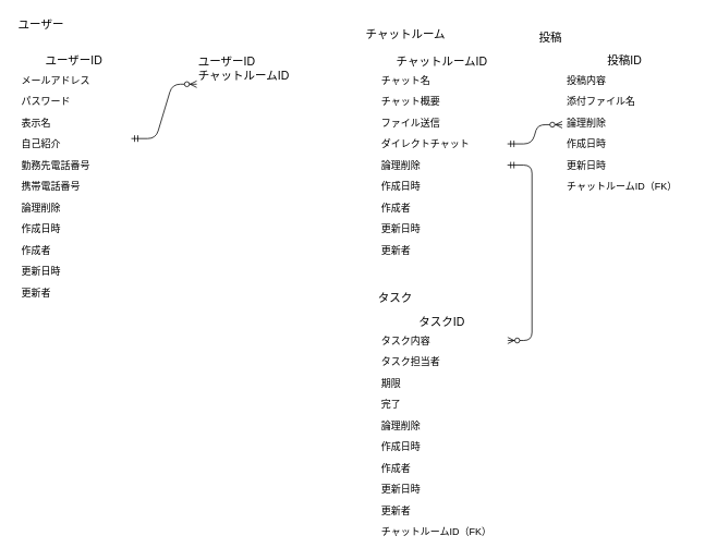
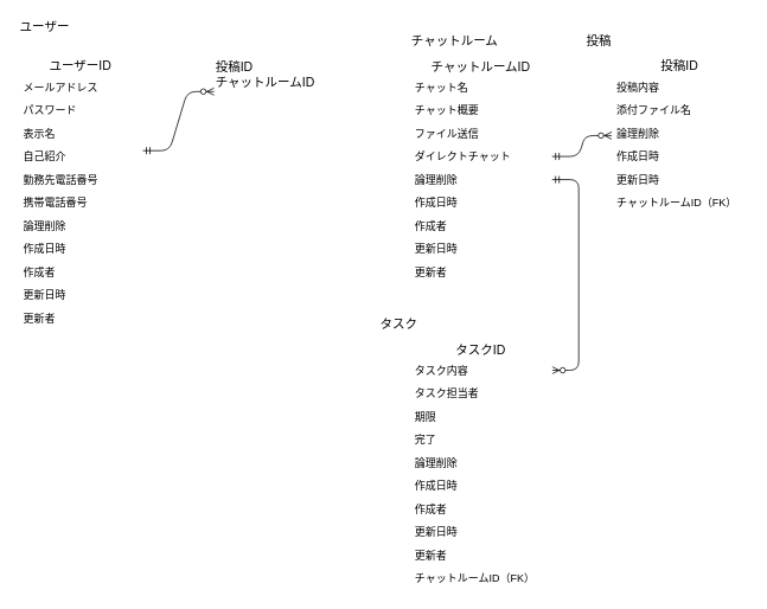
  <mxCell id="0" />
  <mxCell id="1" parent="0" />
  <mxCell id="2" value="" style="group" parent="1" vertex="1" connectable="0"><mxGeometry x="230" y="152" width="60" height="20" as="geometry" /></mxCell>
  <mxCell id="3" value="ユーザーID" style="swimlane;fontStyle=0;childLayout=stackLayout;horizontal=1;startSize=22;horizontalStack=0;resizeParent=1;resizeParentMax=0;resizeLast=0;collapsible=1;marginBottom=0;align=center;fontSize=14;rounded=0;shadow=0;glass=0;strokeColor=#FFFFFF;strokeWidth=1;fillColor=none;gradientColor=none;" parent="1" vertex="1"><mxGeometry y="62" width="140" height="308" as="geometry" x="20" /></mxCell>
  <mxCell id="4" value="メールアドレス" style="text;strokeColor=none;fillColor=none;spacingLeft=4;spacingRight=4;overflow=hidden;rotatable=0;points=[[0,0.5],[1,0.5]];portConstraint=eastwest;fontSize=12;" parent="3" vertex="1"><mxGeometry y="22" width="140" height="26" as="geometry" /></mxCell>
  <mxCell id="5" value="パスワード" style="text;strokeColor=none;fillColor=none;spacingLeft=4;spacingRight=4;overflow=hidden;rotatable=0;points=[[0,0.5],[1,0.5]];portConstraint=eastwest;fontSize=12;" parent="3" vertex="1"><mxGeometry y="48" width="140" height="26" as="geometry" /></mxCell>
  <mxCell id="6" value="表示名" style="text;strokeColor=none;fillColor=none;spacingLeft=4;spacingRight=4;overflow=hidden;rotatable=0;points=[[0,0.5],[1,0.5]];portConstraint=eastwest;fontSize=12;" parent="3" vertex="1"><mxGeometry y="74" width="140" height="26" as="geometry" /></mxCell>
  <mxCell id="7" value="自己紹介" style="text;strokeColor=none;fillColor=none;spacingLeft=4;spacingRight=4;overflow=hidden;rotatable=0;points=[[0,0.5],[1,0.5]];portConstraint=eastwest;fontSize=12;" parent="3" vertex="1"><mxGeometry y="100" width="140" height="26" as="geometry" /></mxCell>
  <mxCell id="8" value="勤務先電話番号" style="text;strokeColor=none;fillColor=none;spacingLeft=4;spacingRight=4;overflow=hidden;rotatable=0;points=[[0,0.5],[1,0.5]];portConstraint=eastwest;fontSize=12;" parent="3" vertex="1"><mxGeometry y="126" width="140" height="26" as="geometry" /></mxCell>
  <mxCell id="9" value="携帯電話番号" style="text;strokeColor=none;fillColor=none;spacingLeft=4;spacingRight=4;overflow=hidden;rotatable=0;points=[[0,0.5],[1,0.5]];portConstraint=eastwest;fontSize=12;" parent="3" vertex="1"><mxGeometry y="152" width="140" height="26" as="geometry" /></mxCell>
  <mxCell id="10" value="論理削除" style="text;strokeColor=none;fillColor=none;spacingLeft=4;spacingRight=4;overflow=hidden;rotatable=0;points=[[0,0.5],[1,0.5]];portConstraint=eastwest;fontSize=12;" parent="3" vertex="1"><mxGeometry y="178" width="140" height="26" as="geometry" /></mxCell>
  <mxCell id="11" value="作成日時" style="text;strokeColor=none;fillColor=none;spacingLeft=4;spacingRight=4;overflow=hidden;rotatable=0;points=[[0,0.5],[1,0.5]];portConstraint=eastwest;fontSize=12;" vertex="1" parent="3"><mxGeometry y="204" width="140" height="26" as="geometry" /></mxCell>
  <mxCell id="12" value="作成者" style="text;strokeColor=none;fillColor=none;spacingLeft=4;spacingRight=4;overflow=hidden;rotatable=0;points=[[0,0.5],[1,0.5]];portConstraint=eastwest;fontSize=12;" vertex="1" parent="3"><mxGeometry y="230" width="140" height="26" as="geometry" /></mxCell>
  <mxCell id="13" value="更新日時" style="text;strokeColor=none;fillColor=none;spacingLeft=4;spacingRight=4;overflow=hidden;rotatable=0;points=[[0,0.5],[1,0.5]];portConstraint=eastwest;fontSize=12;" vertex="1" parent="3"><mxGeometry y="256" width="140" height="26" as="geometry" /></mxCell>
  <mxCell id="14" value="更新者" style="text;strokeColor=none;fillColor=none;spacingLeft=4;spacingRight=4;overflow=hidden;rotatable=0;points=[[0,0.5],[1,0.5]];portConstraint=eastwest;fontSize=12;" vertex="1" parent="3"><mxGeometry y="282" width="140" height="26" as="geometry" /></mxCell>
  <mxCell id="15" value="チャットルームID" style="swimlane;fontStyle=0;childLayout=stackLayout;horizontal=1;startSize=22;horizontalStack=0;resizeParent=1;resizeParentMax=0;resizeLast=0;collapsible=1;marginBottom=0;align=center;fontSize=14;rounded=0;shadow=0;glass=0;strokeColor=#FFFFFF;strokeWidth=1;fillColor=none;gradientColor=none;" parent="1" vertex="1"><mxGeometry x="460" y="62.5" width="160" height="256" as="geometry" /></mxCell>
  <mxCell id="16" value="チャット名" style="text;strokeColor=none;fillColor=none;spacingLeft=4;spacingRight=4;overflow=hidden;rotatable=0;points=[[0,0.5],[1,0.5]];portConstraint=eastwest;fontSize=12;" parent="15" vertex="1"><mxGeometry y="22" width="160" height="26" as="geometry" /></mxCell>
  <mxCell id="17" value="チャット概要" style="text;strokeColor=none;fillColor=none;spacingLeft=4;spacingRight=4;overflow=hidden;rotatable=0;points=[[0,0.5],[1,0.5]];portConstraint=eastwest;fontSize=12;" parent="15" vertex="1"><mxGeometry y="48" width="160" height="26" as="geometry" /></mxCell>
  <mxCell id="18" value="ファイル送信" style="text;strokeColor=none;fillColor=none;spacingLeft=4;spacingRight=4;overflow=hidden;rotatable=0;points=[[0,0.5],[1,0.5]];portConstraint=eastwest;fontSize=12;" parent="15" vertex="1"><mxGeometry y="74" width="160" height="26" as="geometry" /></mxCell>
  <mxCell id="19" value="ダイレクトチャット" style="text;strokeColor=none;fillColor=none;spacingLeft=4;spacingRight=4;overflow=hidden;rotatable=0;points=[[0,0.5],[1,0.5]];portConstraint=eastwest;fontSize=12;" parent="15" vertex="1"><mxGeometry y="100" width="160" height="26" as="geometry" /></mxCell>
  <mxCell id="20" value="論理削除" style="text;strokeColor=none;fillColor=none;spacingLeft=4;spacingRight=4;overflow=hidden;rotatable=0;points=[[0,0.5],[1,0.5]];portConstraint=eastwest;fontSize=12;" parent="15" vertex="1"><mxGeometry y="126" width="160" height="26" as="geometry" /></mxCell>
  <mxCell id="21" value="作成日時" style="text;strokeColor=none;fillColor=none;spacingLeft=4;spacingRight=4;overflow=hidden;rotatable=0;points=[[0,0.5],[1,0.5]];portConstraint=eastwest;fontSize=12;" parent="15" vertex="1"><mxGeometry y="152" width="160" height="26" as="geometry" /></mxCell>
  <mxCell id="22" value="作成者" style="text;strokeColor=none;fillColor=none;spacingLeft=4;spacingRight=4;overflow=hidden;rotatable=0;points=[[0,0.5],[1,0.5]];portConstraint=eastwest;fontSize=12;" parent="15" vertex="1"><mxGeometry y="178" width="160" height="26" as="geometry" /></mxCell>
  <mxCell id="23" value="更新日時" style="text;strokeColor=none;fillColor=none;spacingLeft=4;spacingRight=4;overflow=hidden;rotatable=0;points=[[0,0.5],[1,0.5]];portConstraint=eastwest;fontSize=12;" vertex="1" parent="15"><mxGeometry y="204" width="160" height="26" as="geometry" /></mxCell>
  <mxCell id="24" value="更新者" style="text;strokeColor=none;fillColor=none;spacingLeft=4;spacingRight=4;overflow=hidden;rotatable=0;points=[[0,0.5],[1,0.5]];portConstraint=eastwest;fontSize=12;" vertex="1" parent="15"><mxGeometry y="230" width="160" height="26" as="geometry" /></mxCell>
- <mxCell id="25" value="ユーザーID&#10;チャットルームID" style="swimlane;fontStyle=0;childLayout=stackLayout;horizontal=1;startSize=40;horizontalStack=0;resizeParent=1;resizeParentMax=0;resizeLast=0;collapsible=1;marginBottom=0;align=left;fontSize=14;rounded=0;shadow=0;glass=0;strokeColor=#FFFFFF;strokeWidth=1;fillColor=none;gradientColor=none;" parent="1" vertex="1"><mxGeometry x="240" y="62.5" width="140" height="80" as="geometry" /></mxCell>
+ <mxCell id="25" value="投稿ID&#10;チャットルームID" style="swimlane;fontStyle=0;childLayout=stackLayout;horizontal=1;startSize=40;horizontalStack=0;resizeParent=1;resizeParentMax=0;resizeLast=0;collapsible=1;marginBottom=0;align=left;fontSize=14;rounded=0;shadow=0;glass=0;strokeColor=#FFFFFF;strokeWidth=1;fillColor=none;gradientColor=none;" parent="1" vertex="1"><mxGeometry x="240" y="62.5" width="140" height="80" as="geometry" /></mxCell>
  <mxCell id="26" value="ユーザー" style="text;html=1;strokeColor=none;fillColor=none;align=left;verticalAlign=middle;whiteSpace=wrap;rounded=0;shadow=0;glass=0;fontSize=14;" parent="1" vertex="1"><mxGeometry x="20" y="20" width="140" height="20" as="geometry" /></mxCell>
- <mxCell id="27" value="チャットルーム" style="text;html=1;strokeColor=none;fillColor=none;align=left;verticalAlign=middle;whiteSpace=wrap;rounded=0;shadow=0;glass=0;fontSize=14;" parent="1" vertex="1"><mxGeometry x="445" y="30.5" width="140" height="20" as="geometry" /></mxCell>
- <mxCell id="28" value="タスク" style="text;html=1;strokeColor=none;fillColor=none;align=left;verticalAlign=middle;whiteSpace=wrap;rounded=0;shadow=0;glass=0;fontSize=14;" parent="1" vertex="1"><mxGeometry x="460" y="354" width="140" height="20" as="geometry" /></mxCell>
+ <mxCell id="27" value="チャットルーム" style="text;html=1;strokeColor=none;fillColor=none;align=left;verticalAlign=middle;whiteSpace=wrap;rounded=0;shadow=0;glass=0;fontSize=14;" parent="1" vertex="1"><mxGeometry x="460" y="35.5" width="140" height="20" as="geometry" /></mxCell>
+ <mxCell id="28" value="タスク" style="text;html=1;strokeColor=none;fillColor=none;align=left;verticalAlign=middle;whiteSpace=wrap;rounded=0;shadow=0;glass=0;fontSize=14;" parent="1" vertex="1"><mxGeometry x="425" y="354" width="140" height="20" as="geometry" /></mxCell>
  <mxCell id="29" value="投稿" style="text;html=1;strokeColor=none;fillColor=none;align=left;verticalAlign=middle;whiteSpace=wrap;rounded=0;shadow=0;glass=0;fontSize=14;" parent="1" vertex="1"><mxGeometry x="657" y="35" width="140" height="20" as="geometry" /></mxCell>
  <mxCell id="30" value="投稿ID" style="swimlane;fontStyle=0;childLayout=stackLayout;horizontal=1;startSize=22;horizontalStack=0;resizeParent=1;resizeParentMax=0;resizeLast=0;collapsible=1;marginBottom=0;align=center;fontSize=14;rounded=0;shadow=0;glass=0;strokeColor=#FFFFFF;strokeWidth=1;fillColor=none;gradientColor=none;" parent="1" vertex="1"><mxGeometry x="687" y="62" width="153" height="178" as="geometry" /></mxCell>
  <mxCell id="31" value="投稿内容" style="text;strokeColor=none;fillColor=none;spacingLeft=4;spacingRight=4;overflow=hidden;rotatable=0;points=[[0,0.5],[1,0.5]];portConstraint=eastwest;fontSize=12;" parent="30" vertex="1"><mxGeometry y="22" width="153" height="26" as="geometry" /></mxCell>
  <mxCell id="32" value="添付ファイル名" style="text;strokeColor=none;fillColor=none;spacingLeft=4;spacingRight=4;overflow=hidden;rotatable=0;points=[[0,0.5],[1,0.5]];portConstraint=eastwest;fontSize=12;" parent="30" vertex="1"><mxGeometry y="48" width="153" height="26" as="geometry" /></mxCell>
  <mxCell id="33" value="論理削除" style="text;strokeColor=none;fillColor=none;spacingLeft=4;spacingRight=4;overflow=hidden;rotatable=0;points=[[0,0.5],[1,0.5]];portConstraint=eastwest;fontSize=12;" parent="30" vertex="1"><mxGeometry y="74" width="153" height="26" as="geometry" /></mxCell>
  <mxCell id="34" value="作成日時" style="text;strokeColor=none;fillColor=none;spacingLeft=4;spacingRight=4;overflow=hidden;rotatable=0;points=[[0,0.5],[1,0.5]];portConstraint=eastwest;fontSize=12;" parent="30" vertex="1"><mxGeometry y="100" width="153" height="26" as="geometry" /></mxCell>
  <mxCell id="35" value="更新日時" style="text;strokeColor=none;fillColor=none;spacingLeft=4;spacingRight=4;overflow=hidden;rotatable=0;points=[[0,0.5],[1,0.5]];portConstraint=eastwest;fontSize=12;" parent="30" vertex="1"><mxGeometry y="126" width="153" height="26" as="geometry" /></mxCell>
  <mxCell id="36" value="チャットルームID（FK）" style="text;strokeColor=none;fillColor=none;spacingLeft=4;spacingRight=4;overflow=hidden;rotatable=0;points=[[0,0.5],[1,0.5]];portConstraint=eastwest;fontSize=12;" parent="30" vertex="1"><mxGeometry y="152" width="153" height="26" as="geometry" /></mxCell>
  <mxCell id="37" value="" style="edgeStyle=entityRelationEdgeStyle;fontSize=12;html=1;endArrow=ERzeroToMany;startArrow=ERmandOne;entryX=0;entryY=0.25;entryDx=0;entryDy=0;" parent="1" edge="1"><mxGeometry width="100" height="100" relative="1" as="geometry"><mxPoint x="160" y="169" as="sourcePoint" /><mxPoint x="240" y="102.5" as="targetPoint" /></mxGeometry></mxCell>
  <mxCell id="38" value="" style="edgeStyle=entityRelationEdgeStyle;fontSize=12;html=1;endArrow=ERzeroToMany;startArrow=ERmandOne;" parent="1" source="19" edge="1"><mxGeometry width="100" height="100" relative="1" as="geometry"><mxPoint x="587" y="252" as="sourcePoint" /><mxPoint x="687" y="152" as="targetPoint" /></mxGeometry></mxCell>
  <mxCell id="39" value="" style="edgeStyle=entityRelationEdgeStyle;fontSize=12;html=1;endArrow=ERzeroToMany;startArrow=ERmandOne;exitX=1;exitY=0.5;exitDx=0;exitDy=0;" parent="1" source="20" target="41" edge="1"><mxGeometry width="100" height="100" relative="1" as="geometry"><mxPoint x="420" y="422" as="sourcePoint" /><mxPoint x="460" y="192" as="targetPoint" /><Array as="points"><mxPoint x="560" y="292" /></Array></mxGeometry></mxCell>
  <mxCell id="40" value="タスクID" style="swimlane;fontStyle=0;childLayout=stackLayout;horizontal=1;startSize=22;horizontalStack=0;resizeParent=1;resizeParentMax=0;resizeLast=0;collapsible=1;marginBottom=0;align=center;fontSize=14;rounded=0;shadow=0;glass=0;strokeColor=#FFFFFF;strokeWidth=1;fillColor=none;gradientColor=none;" parent="1" vertex="1"><mxGeometry x="460" y="381" width="160" height="282" as="geometry" /></mxCell>
  <mxCell id="41" value="タスク内容" style="text;strokeColor=none;fillColor=none;spacingLeft=4;spacingRight=4;overflow=hidden;rotatable=0;points=[[0,0.5],[1,0.5]];portConstraint=eastwest;fontSize=12;" parent="40" vertex="1"><mxGeometry y="22" width="160" height="26" as="geometry" /></mxCell>
  <mxCell id="42" value="タスク担当者" style="text;strokeColor=none;fillColor=none;spacingLeft=4;spacingRight=4;overflow=hidden;rotatable=0;points=[[0,0.5],[1,0.5]];portConstraint=eastwest;fontSize=12;" parent="40" vertex="1"><mxGeometry y="48" width="160" height="26" as="geometry" /></mxCell>
  <mxCell id="43" value="期限" style="text;strokeColor=none;fillColor=none;spacingLeft=4;spacingRight=4;overflow=hidden;rotatable=0;points=[[0,0.5],[1,0.5]];portConstraint=eastwest;fontSize=12;" parent="40" vertex="1"><mxGeometry y="74" width="160" height="26" as="geometry" /></mxCell>
  <mxCell id="44" value="完了" style="text;strokeColor=none;fillColor=none;spacingLeft=4;spacingRight=4;overflow=hidden;rotatable=0;points=[[0,0.5],[1,0.5]];portConstraint=eastwest;fontSize=12;" parent="40" vertex="1"><mxGeometry y="100" width="160" height="26" as="geometry" /></mxCell>
  <mxCell id="45" value="論理削除" style="text;strokeColor=none;fillColor=none;spacingLeft=4;spacingRight=4;overflow=hidden;rotatable=0;points=[[0,0.5],[1,0.5]];portConstraint=eastwest;fontSize=12;" parent="40" vertex="1"><mxGeometry y="126" width="160" height="26" as="geometry" /></mxCell>
  <mxCell id="46" value="作成日時" style="text;strokeColor=none;fillColor=none;spacingLeft=4;spacingRight=4;overflow=hidden;rotatable=0;points=[[0,0.5],[1,0.5]];portConstraint=eastwest;fontSize=12;" vertex="1" parent="40"><mxGeometry y="152" width="160" height="26" as="geometry" /></mxCell>
  <mxCell id="47" value="作成者" style="text;strokeColor=none;fillColor=none;spacingLeft=4;spacingRight=4;overflow=hidden;rotatable=0;points=[[0,0.5],[1,0.5]];portConstraint=eastwest;fontSize=12;" vertex="1" parent="40"><mxGeometry y="178" width="160" height="26" as="geometry" /></mxCell>
  <mxCell id="48" value="更新日時" style="text;strokeColor=none;fillColor=none;spacingLeft=4;spacingRight=4;overflow=hidden;rotatable=0;points=[[0,0.5],[1,0.5]];portConstraint=eastwest;fontSize=12;" vertex="1" parent="40"><mxGeometry y="204" width="160" height="26" as="geometry" /></mxCell>
  <mxCell id="49" value="更新者" style="text;strokeColor=none;fillColor=none;spacingLeft=4;spacingRight=4;overflow=hidden;rotatable=0;points=[[0,0.5],[1,0.5]];portConstraint=eastwest;fontSize=12;" vertex="1" parent="40"><mxGeometry y="230" width="160" height="26" as="geometry" /></mxCell>
  <mxCell id="50" value="チャットルームID（FK）" style="text;strokeColor=none;fillColor=none;spacingLeft=4;spacingRight=4;overflow=hidden;rotatable=0;points=[[0,0.5],[1,0.5]];portConstraint=eastwest;fontSize=12;" parent="40" vertex="1"><mxGeometry y="256" width="160" height="26" as="geometry" /></mxCell>
